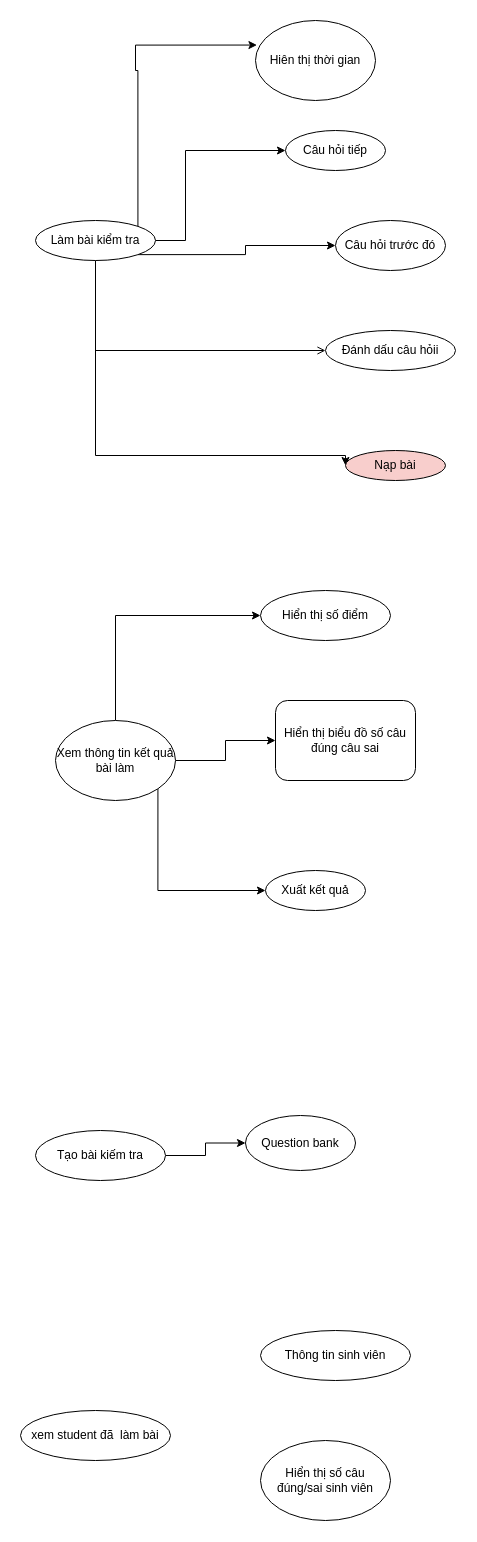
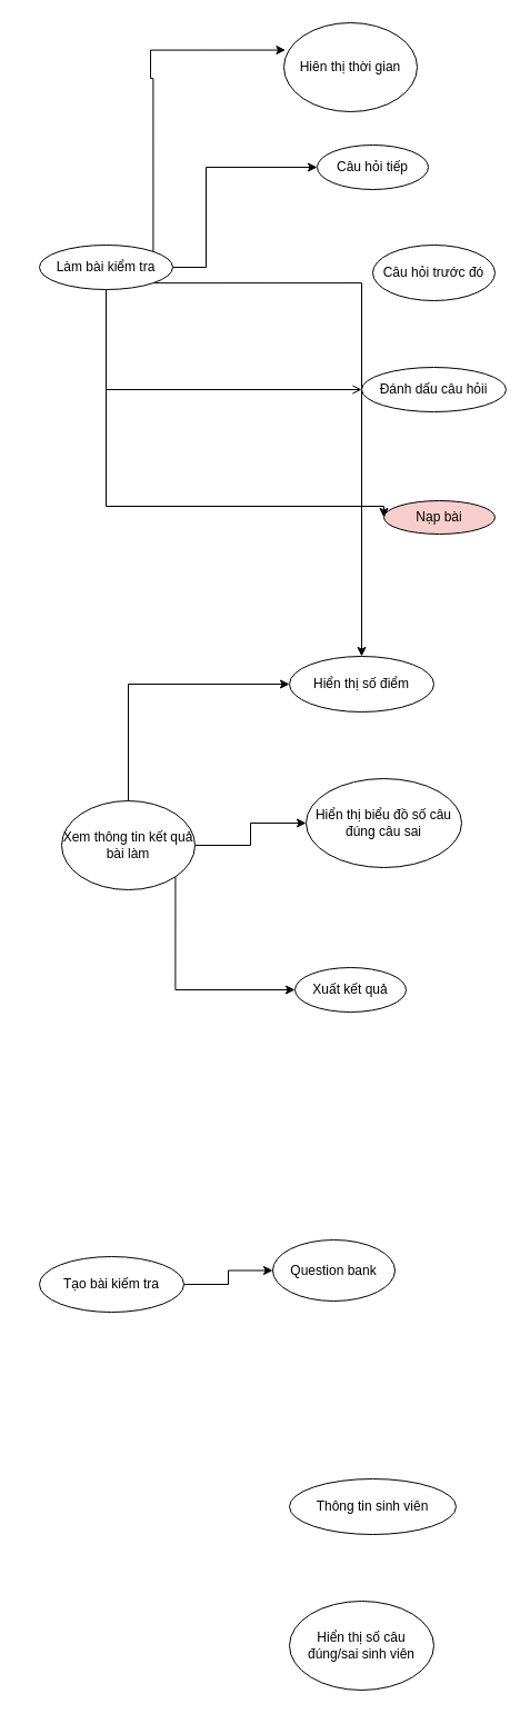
  <mxCell id="0" />
  <mxCell id="1" parent="0" />
  <mxCell id="2" style="edgeStyle=orthogonalEdgeStyle;rounded=0;orthogonalLoop=1;jettySize=auto;html=1;entryX=0;entryY=0.5;entryDx=0;entryDy=0;" edge="1" parent="1" source="6" target="9"><mxGeometry relative="1" as="geometry"><Array as="points"><mxPoint x="185" y="240" /><mxPoint x="185" y="150" /></Array></mxGeometry></mxCell>
- <mxCell id="3" style="edgeStyle=orthogonalEdgeStyle;rounded=0;orthogonalLoop=1;jettySize=auto;html=1;exitX=1;exitY=1;exitDx=0;exitDy=0;entryX=0;entryY=0.5;entryDx=0;entryDy=0;" edge="1" parent="1" source="6" target="10"><mxGeometry relative="1" as="geometry" /></mxCell>
+ <mxCell id="3" style="edgeStyle=orthogonalEdgeStyle;rounded=0;orthogonalLoop=1;jettySize=auto;html=1;exitX=1;exitY=1;exitDx=0;exitDy=0;" edge="1" parent="1" source="6" target="17"><mxGeometry relative="1" as="geometry" /></mxCell>
  <mxCell id="4" style="edgeStyle=orthogonalEdgeStyle;rounded=0;orthogonalLoop=1;jettySize=auto;html=1;exitX=0.5;exitY=1;exitDx=0;exitDy=0;entryX=0;entryY=0.5;entryDx=0;entryDy=0;endArrow=open;" edge="1" parent="1" source="6" target="11"><mxGeometry relative="1" as="geometry" /></mxCell>
  <mxCell id="5" style="edgeStyle=orthogonalEdgeStyle;rounded=0;orthogonalLoop=1;jettySize=auto;html=1;entryX=0;entryY=0.5;entryDx=0;entryDy=0;" edge="1" parent="1" source="6" target="12"><mxGeometry relative="1" as="geometry"><Array as="points"><mxPoint x="95" y="455" /></Array></mxGeometry></mxCell>
  <mxCell id="6" value="Làm bài kiểm tra" style="ellipse;whiteSpace=wrap;html=1;" vertex="1" parent="1"><mxGeometry x="35" y="220" width="120" height="40" as="geometry" /></mxCell>
  <mxCell id="7" value="Hiên thị thời gian" style="ellipse;whiteSpace=wrap;html=1;" vertex="1" parent="1"><mxGeometry x="255" y="20" width="120" height="80" as="geometry" /></mxCell>
  <mxCell id="8" style="edgeStyle=orthogonalEdgeStyle;rounded=0;orthogonalLoop=1;jettySize=auto;html=1;exitX=1;exitY=0;exitDx=0;exitDy=0;entryX=0.012;entryY=0.307;entryDx=0;entryDy=0;entryPerimeter=0;" edge="1" parent="1" source="6" target="7"><mxGeometry relative="1" as="geometry"><Array as="points"><mxPoint x="137" y="70" /><mxPoint x="135" y="70" /><mxPoint x="135" y="45" /></Array></mxGeometry></mxCell>
  <mxCell id="9" value="Câu hỏi tiếp" style="ellipse;whiteSpace=wrap;html=1;" vertex="1" parent="1"><mxGeometry x="285" y="130" width="100" height="40" as="geometry" /></mxCell>
  <mxCell id="10" value="Câu hỏi trước đó" style="ellipse;whiteSpace=wrap;html=1;" vertex="1" parent="1"><mxGeometry x="335" y="220" width="110" height="50" as="geometry" /></mxCell>
  <mxCell id="11" value="Đánh dấu câu hỏii" style="ellipse;whiteSpace=wrap;html=1;" vertex="1" parent="1"><mxGeometry x="325" y="330" width="130" height="40" as="geometry" /></mxCell>
  <mxCell id="12" value="Nạp bài" style="ellipse;whiteSpace=wrap;html=1;fillColor=#f8cecc;" vertex="1" parent="1"><mxGeometry x="345" y="450" width="100" height="30" as="geometry" /></mxCell>
  <mxCell id="13" style="edgeStyle=orthogonalEdgeStyle;rounded=0;orthogonalLoop=1;jettySize=auto;html=1;exitX=0.5;exitY=0;exitDx=0;exitDy=0;entryX=0;entryY=0.5;entryDx=0;entryDy=0;" edge="1" parent="1" source="16" target="17"><mxGeometry relative="1" as="geometry" /></mxCell>
  <mxCell id="14" style="edgeStyle=orthogonalEdgeStyle;rounded=0;orthogonalLoop=1;jettySize=auto;html=1;exitX=1;exitY=0.5;exitDx=0;exitDy=0;entryX=0;entryY=0.5;entryDx=0;entryDy=0;" edge="1" parent="1" source="16" target="18"><mxGeometry relative="1" as="geometry" /></mxCell>
  <mxCell id="15" style="edgeStyle=orthogonalEdgeStyle;rounded=0;orthogonalLoop=1;jettySize=auto;html=1;exitX=1;exitY=1;exitDx=0;exitDy=0;entryX=0;entryY=0.5;entryDx=0;entryDy=0;" edge="1" parent="1" source="16" target="19"><mxGeometry relative="1" as="geometry"><Array as="points"><mxPoint x="157" y="890" /></Array></mxGeometry></mxCell>
  <mxCell id="16" value="Xem thông tin kết quả bài làm" style="ellipse;whiteSpace=wrap;html=1;" vertex="1" parent="1"><mxGeometry x="55" y="720" width="120" height="80" as="geometry" /></mxCell>
  <mxCell id="17" value="Hiển thị số điểm" style="ellipse;whiteSpace=wrap;html=1;" vertex="1" parent="1"><mxGeometry x="260" y="590" width="130" height="50" as="geometry" /></mxCell>
- <mxCell id="18" value="Hiển thị biểu đồ số câu đúng câu sai" style="whiteSpace=wrap;html=1;rounded=1;" vertex="1" parent="1"><mxGeometry x="275" y="700" width="140" height="80" as="geometry" /></mxCell>
+ <mxCell id="18" value="Hiển thị biểu đồ số câu đúng câu sai" style="ellipse;whiteSpace=wrap;html=1;" vertex="1" parent="1"><mxGeometry x="275" y="700" width="140" height="80" as="geometry" /></mxCell>
  <mxCell id="19" value="Xuất kết quả" style="ellipse;whiteSpace=wrap;html=1;" vertex="1" parent="1"><mxGeometry x="265" y="870" width="100" height="40" as="geometry" /></mxCell>
  <mxCell id="20" style="edgeStyle=orthogonalEdgeStyle;rounded=0;orthogonalLoop=1;jettySize=auto;html=1;exitX=1;exitY=0.5;exitDx=0;exitDy=0;entryX=0;entryY=0.5;entryDx=0;entryDy=0;" edge="1" parent="1" source="21" target="22"><mxGeometry relative="1" as="geometry" /></mxCell>
  <mxCell id="21" value="Tạo bài kiếm tra" style="ellipse;whiteSpace=wrap;html=1;" vertex="1" parent="1"><mxGeometry x="35" y="1130" width="130" height="50" as="geometry" /></mxCell>
  <mxCell id="22" value="Question bank" style="ellipse;whiteSpace=wrap;html=1;" vertex="1" parent="1"><mxGeometry x="245" y="1115" width="110" height="55" as="geometry" /></mxCell>
- <mxCell id="23" value="xem student đã&amp;nbsp; làm bài" style="ellipse;whiteSpace=wrap;html=1;" vertex="1" parent="1"><mxGeometry x="20" y="1410" width="150" height="50" as="geometry" /></mxCell>
  <mxCell id="24" value="Thông tin sinh viên" style="ellipse;whiteSpace=wrap;html=1;" vertex="1" parent="1"><mxGeometry x="260" y="1330" width="150" height="50" as="geometry" /></mxCell>
  <mxCell id="25" value="Hiển thị số câu đúng/sai sinh viên" style="ellipse;whiteSpace=wrap;html=1;" vertex="1" parent="1"><mxGeometry x="260" y="1440" width="130" height="80" as="geometry" /></mxCell>
